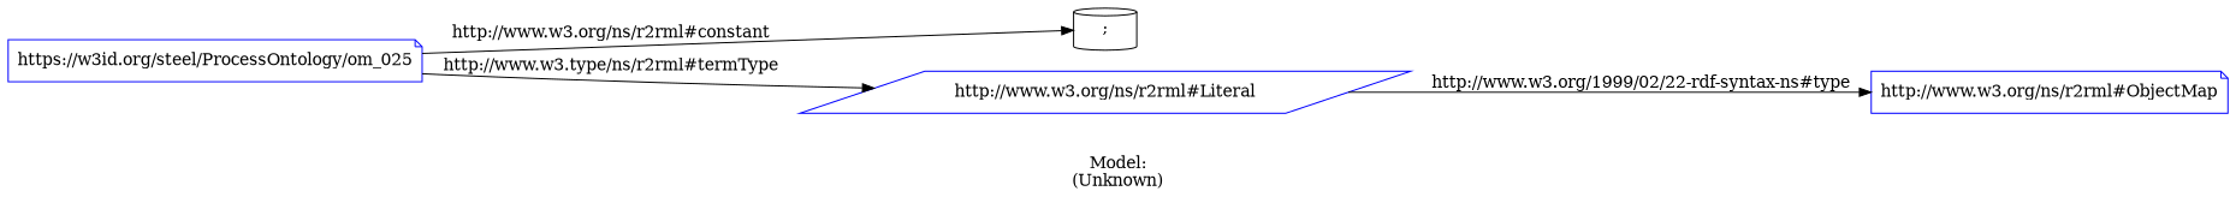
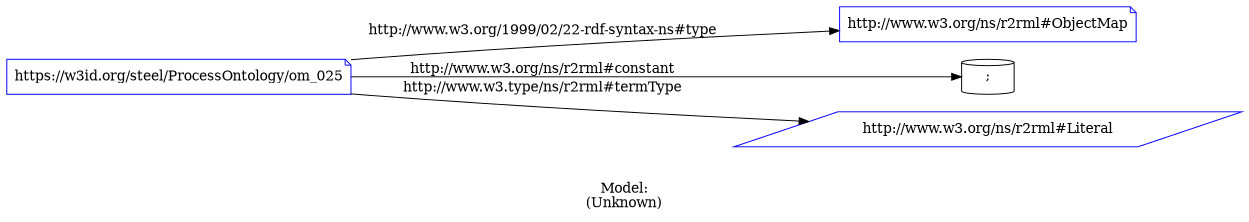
  digraph {
    label="\n\nModel:\n(Unknown)"
    rankdir=LR
    node [color=blue shape=note]
    n1 [label="https://w3id.org/steel/ProcessOntology/om_025"]
    n2 [label="http://www.w3.org/ns/r2rml#ObjectMap"]
    n3 [label=";" shape=cylinder color=""]
    n4 [label="http://www.w3.org/ns/r2rml#Literal" shape=parallelogram]
-   n4 -> n2 [label="http://www.w3.org/1999/02/22-rdf-syntax-ns#type"]
+   n1 -> n2 [label="http://www.w3.org/1999/02/22-rdf-syntax-ns#type"]
    n1 -> n3 [label="http://www.w3.org/ns/r2rml#constant"]
    n1 -> n4 [label="http://www.w3.type/ns/r2rml#termType"]
  }
